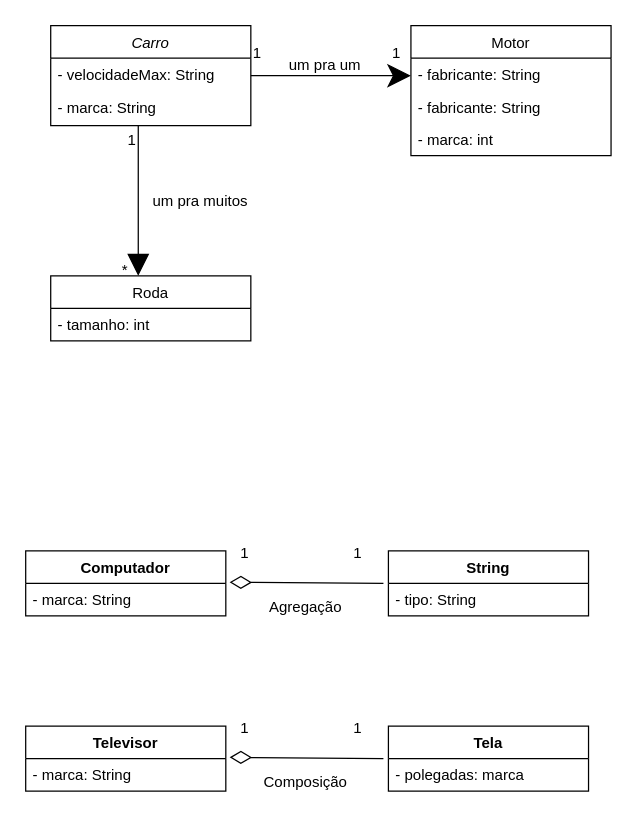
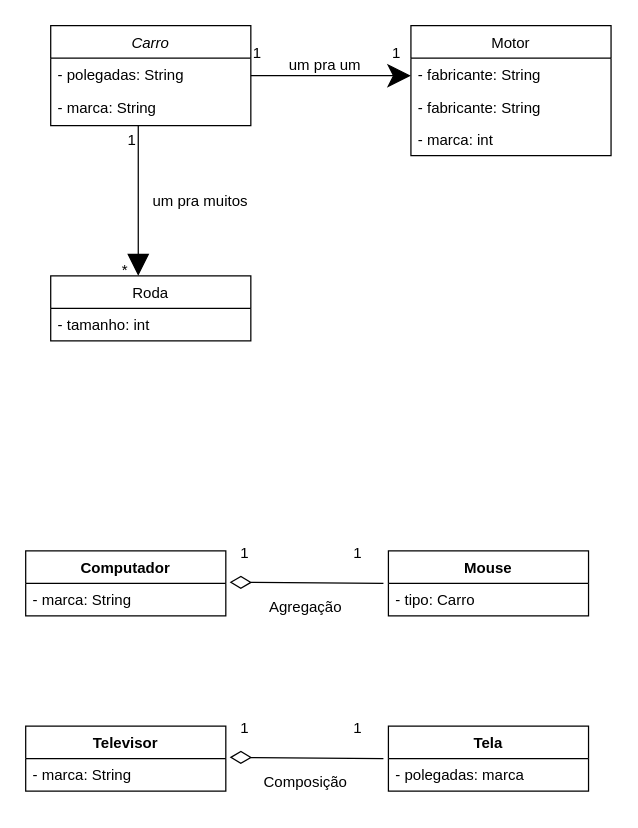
  <mxCell id="0" />
  <mxCell id="1" parent="0" />
  <mxCell id="2" value="Carro" style="swimlane;fontStyle=2;align=center;verticalAlign=top;childLayout=stackLayout;horizontal=1;startSize=26;horizontalStack=0;resizeParent=1;resizeLast=0;collapsible=1;marginBottom=0;rounded=0;shadow=0;strokeWidth=1;" parent="1" vertex="1"><mxGeometry x="40" y="20" width="160" height="80" as="geometry"><mxRectangle x="230" y="140" width="160" height="26" as="alternateBounds" /></mxGeometry></mxCell>
- <mxCell id="3" value="- velocidadeMax: String" style="text;align=left;verticalAlign=top;spacingLeft=4;spacingRight=4;overflow=hidden;rotatable=0;points=[[0,0.5],[1,0.5]];portConstraint=eastwest;" parent="2" vertex="1"><mxGeometry y="26" width="160" height="26" as="geometry" /></mxCell>
+ <mxCell id="3" value="- polegadas: String" style="text;align=left;verticalAlign=top;spacingLeft=4;spacingRight=4;overflow=hidden;rotatable=0;points=[[0,0.5],[1,0.5]];portConstraint=eastwest;" parent="2" vertex="1"><mxGeometry y="26" width="160" height="26" as="geometry" /></mxCell>
  <mxCell id="4" value="- marca: String" style="text;align=left;verticalAlign=top;spacingLeft=4;spacingRight=4;overflow=hidden;rotatable=0;points=[[0,0.5],[1,0.5]];portConstraint=eastwest;rounded=0;shadow=0;html=0;" parent="2" vertex="1"><mxGeometry y="52" width="160" height="26" as="geometry" /></mxCell>
  <mxCell id="5" value="Motor" style="swimlane;fontStyle=0;align=center;verticalAlign=top;childLayout=stackLayout;horizontal=1;startSize=26;horizontalStack=0;resizeParent=1;resizeLast=0;collapsible=1;marginBottom=0;rounded=0;shadow=0;strokeWidth=1;" parent="1" vertex="1"><mxGeometry x="328" y="20" width="160" height="104" as="geometry"><mxRectangle x="550" y="140" width="160" height="26" as="alternateBounds" /></mxGeometry></mxCell>
  <mxCell id="6" value="- fabricante: String" style="text;align=left;verticalAlign=top;spacingLeft=4;spacingRight=4;overflow=hidden;rotatable=0;points=[[0,0.5],[1,0.5]];portConstraint=eastwest;" vertex="1" parent="5"><mxGeometry y="26" width="160" height="26" as="geometry" /></mxCell>
  <mxCell id="7" value="- fabricante: String" style="text;align=left;verticalAlign=top;spacingLeft=4;spacingRight=4;overflow=hidden;rotatable=0;points=[[0,0.5],[1,0.5]];portConstraint=eastwest;" parent="5" vertex="1"><mxGeometry y="52" width="160" height="26" as="geometry" /></mxCell>
  <mxCell id="8" value="- marca: int" style="text;align=left;verticalAlign=top;spacingLeft=4;spacingRight=4;overflow=hidden;rotatable=0;points=[[0,0.5],[1,0.5]];portConstraint=eastwest;rounded=0;shadow=0;html=0;" parent="5" vertex="1"><mxGeometry y="78" width="160" height="26" as="geometry" /></mxCell>
  <mxCell id="9" value="" style="endArrow=classic;shadow=0;strokeWidth=1;rounded=0;endFill=1;edgeStyle=elbowEdgeStyle;elbow=vertical;endSize=16;" parent="1" source="2" target="5" edge="1"><mxGeometry x="0.5" y="41" relative="1" as="geometry"><mxPoint x="200" y="92" as="sourcePoint" /><mxPoint x="360" y="92" as="targetPoint" /><mxPoint x="-40" y="32" as="offset" /></mxGeometry></mxCell>
  <mxCell id="10" value="1" style="resizable=0;align=left;verticalAlign=bottom;labelBackgroundColor=none;fontSize=12;" parent="9" connectable="0" vertex="1"><mxGeometry x="-1" relative="1" as="geometry"><mxPoint y="-10" as="offset" /></mxGeometry></mxCell>
  <mxCell id="11" value="1" style="resizable=0;align=right;verticalAlign=bottom;labelBackgroundColor=none;fontSize=12;" parent="9" connectable="0" vertex="1"><mxGeometry x="1" relative="1" as="geometry"><mxPoint x="-7" y="-10" as="offset" /></mxGeometry></mxCell>
  <mxCell id="12" value="um pra um" style="text;html=1;resizable=0;points=[];;align=center;verticalAlign=middle;labelBackgroundColor=none;rounded=0;shadow=0;strokeWidth=1;fontSize=12;" parent="9" vertex="1" connectable="0"><mxGeometry x="0.5" y="49" relative="1" as="geometry"><mxPoint x="-38" y="40" as="offset" /></mxGeometry></mxCell>
  <mxCell id="13" value="Roda" style="swimlane;fontStyle=0;align=center;verticalAlign=top;childLayout=stackLayout;horizontal=1;startSize=26;horizontalStack=0;resizeParent=1;resizeLast=0;collapsible=1;marginBottom=0;rounded=0;shadow=0;strokeWidth=1;" vertex="1" parent="1"><mxGeometry x="40" y="220" width="160" height="52" as="geometry"><mxRectangle x="550" y="140" width="160" height="26" as="alternateBounds" /></mxGeometry></mxCell>
  <mxCell id="14" value="- tamanho: int" style="text;align=left;verticalAlign=top;spacingLeft=4;spacingRight=4;overflow=hidden;rotatable=0;points=[[0,0.5],[1,0.5]];portConstraint=eastwest;rounded=0;shadow=0;html=0;" vertex="1" parent="13"><mxGeometry y="26" width="160" height="26" as="geometry" /></mxCell>
  <mxCell id="15" value="" style="endArrow=block;shadow=0;strokeWidth=1;rounded=0;endFill=1;edgeStyle=elbowEdgeStyle;elbow=vertical;endSize=15;" edge="1" source="2" target="13" parent="1"><mxGeometry x="0.5" y="41" relative="1" as="geometry"><mxPoint x="210" y="232" as="sourcePoint" /><mxPoint x="370" y="232" as="targetPoint" /><mxPoint x="-40" y="32" as="offset" /><Array as="points"><mxPoint x="110" y="130" /></Array></mxGeometry></mxCell>
  <mxCell id="16" value="1" style="resizable=0;align=left;verticalAlign=bottom;labelBackgroundColor=none;fontSize=12;" connectable="0" vertex="1" parent="15"><mxGeometry x="-1" relative="1" as="geometry"><mxPoint x="-10" y="20" as="offset" /></mxGeometry></mxCell>
  <mxCell id="17" value="*" style="resizable=0;align=right;verticalAlign=bottom;labelBackgroundColor=none;fontSize=12;" connectable="0" vertex="1" parent="15"><mxGeometry x="1" relative="1" as="geometry"><mxPoint x="-7" y="4" as="offset" /></mxGeometry></mxCell>
  <mxCell id="18" value="um pra muitos&amp;nbsp;" style="text;html=1;resizable=0;points=[];;align=center;verticalAlign=middle;labelBackgroundColor=none;rounded=0;shadow=0;strokeWidth=1;fontSize=12;" vertex="1" connectable="0" parent="15"><mxGeometry x="0.5" y="49" relative="1" as="geometry"><mxPoint x="1" y="-30" as="offset" /></mxGeometry></mxCell>
  <mxCell id="19" value="Agregação" style="text;html=1;strokeColor=none;fillColor=none;align=center;verticalAlign=middle;whiteSpace=wrap;rounded=0;" vertex="1" parent="1"><mxGeometry x="179" y="470" width="130" height="30" as="geometry" /></mxCell>
  <mxCell id="20" value="Computador" style="swimlane;fontStyle=1;align=center;verticalAlign=top;childLayout=stackLayout;horizontal=1;startSize=26;horizontalStack=0;resizeParent=1;resizeParentMax=0;resizeLast=0;collapsible=1;marginBottom=0;whiteSpace=wrap;html=1;" vertex="1" parent="1"><mxGeometry x="20" y="440" width="160" height="52" as="geometry" /></mxCell>
  <mxCell id="21" value="- marca: String" style="text;strokeColor=none;fillColor=none;align=left;verticalAlign=top;spacingLeft=4;spacingRight=4;overflow=hidden;rotatable=0;points=[[0,0.5],[1,0.5]];portConstraint=eastwest;whiteSpace=wrap;html=1;" vertex="1" parent="20"><mxGeometry y="26" width="160" height="26" as="geometry" /></mxCell>
- <mxCell id="22" value="String" style="swimlane;fontStyle=1;align=center;verticalAlign=top;childLayout=stackLayout;horizontal=1;startSize=26;horizontalStack=0;resizeParent=1;resizeParentMax=0;resizeLast=0;collapsible=1;marginBottom=0;whiteSpace=wrap;html=1;" vertex="1" parent="1"><mxGeometry x="310" y="440" width="160" height="52" as="geometry" /></mxCell>
- <mxCell id="23" value="- tipo: String" style="text;strokeColor=none;fillColor=none;align=left;verticalAlign=top;spacingLeft=4;spacingRight=4;overflow=hidden;rotatable=0;points=[[0,0.5],[1,0.5]];portConstraint=eastwest;whiteSpace=wrap;html=1;" vertex="1" parent="22"><mxGeometry y="26" width="160" height="26" as="geometry" /></mxCell>
+ <mxCell id="22" value="Mouse" style="swimlane;fontStyle=1;align=center;verticalAlign=top;childLayout=stackLayout;horizontal=1;startSize=26;horizontalStack=0;resizeParent=1;resizeParentMax=0;resizeLast=0;collapsible=1;marginBottom=0;whiteSpace=wrap;html=1;" vertex="1" parent="1"><mxGeometry x="310" y="440" width="160" height="52" as="geometry" /></mxCell>
+ <mxCell id="23" value="- tipo: Carro" style="text;strokeColor=none;fillColor=none;align=left;verticalAlign=top;spacingLeft=4;spacingRight=4;overflow=hidden;rotatable=0;points=[[0,0.5],[1,0.5]];portConstraint=eastwest;whiteSpace=wrap;html=1;" vertex="1" parent="22"><mxGeometry y="26" width="160" height="26" as="geometry" /></mxCell>
  <mxCell id="24" value="" style="endArrow=none;shadow=0;strokeWidth=1;rounded=0;endFill=0;edgeStyle=elbowEdgeStyle;elbow=vertical;endSize=15;exitX=1.019;exitY=-0.038;exitDx=0;exitDy=0;exitPerimeter=0;entryX=-0.025;entryY=0;entryDx=0;entryDy=0;entryPerimeter=0;startArrow=diamondThin;startFill=0;startSize=15;" edge="1" parent="1" source="21" target="23"><mxGeometry x="0.5" y="41" relative="1" as="geometry"><mxPoint x="243.5" y="370" as="sourcePoint" /><mxPoint x="244" y="490" as="targetPoint" /><mxPoint x="-40" y="32" as="offset" /><Array as="points"><mxPoint x="250" y="466" /></Array></mxGeometry></mxCell>
  <mxCell id="25" value="1" style="resizable=0;align=left;verticalAlign=bottom;labelBackgroundColor=none;fontSize=12;" connectable="0" vertex="1" parent="24"><mxGeometry x="-1" relative="1" as="geometry"><mxPoint x="7" y="-15" as="offset" /></mxGeometry></mxCell>
  <mxCell id="26" value="1" style="resizable=0;align=right;verticalAlign=bottom;labelBackgroundColor=none;fontSize=12;" connectable="0" vertex="1" parent="24"><mxGeometry x="1" relative="1" as="geometry"><mxPoint x="-16" y="-16" as="offset" /></mxGeometry></mxCell>
  <mxCell id="27" value="Composição" style="text;html=1;strokeColor=none;fillColor=none;align=center;verticalAlign=middle;whiteSpace=wrap;rounded=0;" vertex="1" parent="1"><mxGeometry x="179" y="610" width="130" height="30" as="geometry" /></mxCell>
  <mxCell id="28" value="Televisor" style="swimlane;fontStyle=1;align=center;verticalAlign=top;childLayout=stackLayout;horizontal=1;startSize=26;horizontalStack=0;resizeParent=1;resizeParentMax=0;resizeLast=0;collapsible=1;marginBottom=0;whiteSpace=wrap;html=1;" vertex="1" parent="1"><mxGeometry x="20" y="580" width="160" height="52" as="geometry" /></mxCell>
  <mxCell id="29" value="- marca: String" style="text;strokeColor=none;fillColor=none;align=left;verticalAlign=top;spacingLeft=4;spacingRight=4;overflow=hidden;rotatable=0;points=[[0,0.5],[1,0.5]];portConstraint=eastwest;whiteSpace=wrap;html=1;" vertex="1" parent="28"><mxGeometry y="26" width="160" height="26" as="geometry" /></mxCell>
  <mxCell id="30" value="Tela" style="swimlane;fontStyle=1;align=center;verticalAlign=top;childLayout=stackLayout;horizontal=1;startSize=26;horizontalStack=0;resizeParent=1;resizeParentMax=0;resizeLast=0;collapsible=1;marginBottom=0;whiteSpace=wrap;html=1;" vertex="1" parent="1"><mxGeometry x="310" y="580" width="160" height="52" as="geometry" /></mxCell>
  <mxCell id="31" value="- polegadas: marca" style="text;strokeColor=none;fillColor=none;align=left;verticalAlign=top;spacingLeft=4;spacingRight=4;overflow=hidden;rotatable=0;points=[[0,0.5],[1,0.5]];portConstraint=eastwest;whiteSpace=wrap;html=1;" vertex="1" parent="30"><mxGeometry y="26" width="160" height="26" as="geometry" /></mxCell>
  <mxCell id="32" value="" style="endArrow=none;shadow=0;strokeWidth=1;rounded=0;endFill=0;edgeStyle=elbowEdgeStyle;elbow=vertical;endSize=15;exitX=1.019;exitY=-0.038;exitDx=0;exitDy=0;exitPerimeter=0;entryX=-0.025;entryY=0;entryDx=0;entryDy=0;entryPerimeter=0;startArrow=diamondThin;startFill=0;startSize=15;" edge="1" source="29" target="31" parent="1"><mxGeometry x="0.5" y="41" relative="1" as="geometry"><mxPoint x="243.5" y="510" as="sourcePoint" /><mxPoint x="244" y="630" as="targetPoint" /><mxPoint x="-40" y="32" as="offset" /><Array as="points"><mxPoint x="250" y="606" /></Array></mxGeometry></mxCell>
  <mxCell id="33" value="1" style="resizable=0;align=left;verticalAlign=bottom;labelBackgroundColor=none;fontSize=12;" connectable="0" vertex="1" parent="32"><mxGeometry x="-1" relative="1" as="geometry"><mxPoint x="7" y="-15" as="offset" /></mxGeometry></mxCell>
  <mxCell id="34" value="1" style="resizable=0;align=right;verticalAlign=bottom;labelBackgroundColor=none;fontSize=12;" connectable="0" vertex="1" parent="32"><mxGeometry x="1" relative="1" as="geometry"><mxPoint x="-16" y="-16" as="offset" /></mxGeometry></mxCell>
